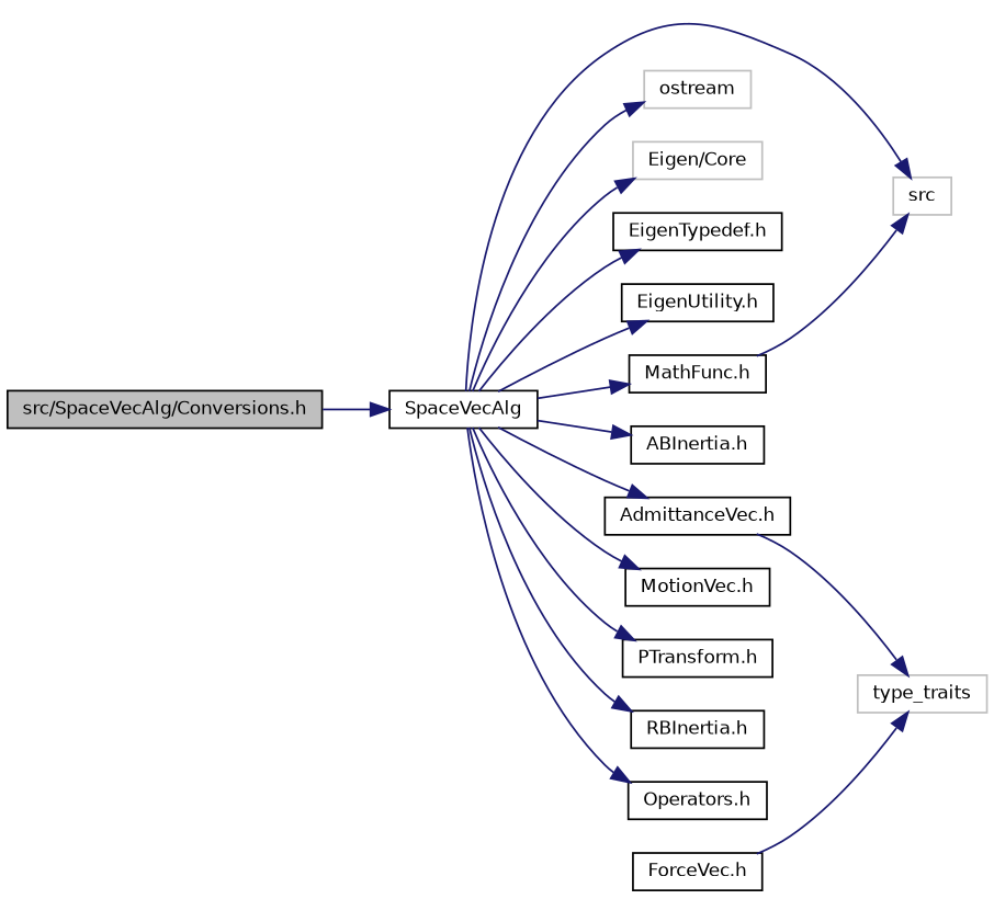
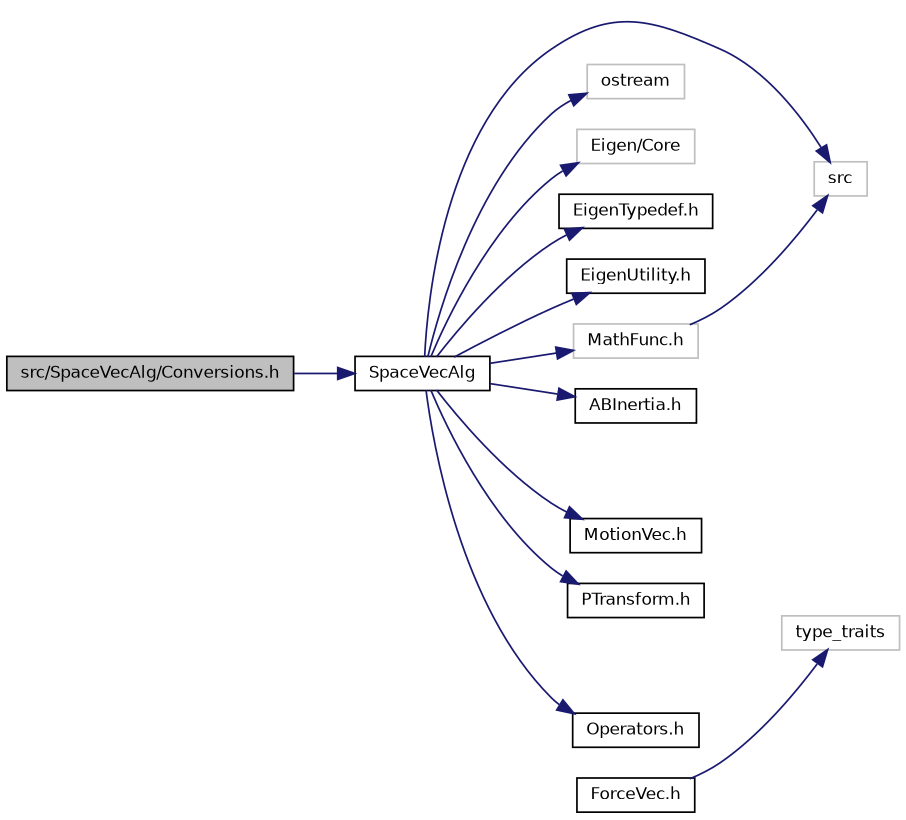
  digraph {
    rankdir=LR
    node [color=black fillcolor=white fontname=Helvetica fontsize=10 shape=record style=filled]
    edge [color=midnightblue fontname=Helvetica fontsize=10 labelfontname=Helvetica labelfontsize=10 style=solid]
    n1 [fillcolor=grey75 fontcolor=black height=0.2 label="src/SpaceVecAlg/Conversions.h" width=0.4]
    n2 [height=0.2 label=SpaceVecAlg width=0.4]
    n3 [color=grey75 height=0.2 label=src width=0.4]
    n4 [color=grey75 height=0.2 label=ostream width=0.4]
    n5 [color=grey75 height=0.2 label="Eigen/Core" width=0.4]
    n6 [height=0.2 label="EigenTypedef.h" width=0.4]
    n7 [height=0.2 label="EigenUtility.h" width=0.4]
-   n8 [height=0.2 label="MathFunc.h" width=0.4]
+   n8 [color=grey75 height=0.2 label="MathFunc.h" width=0.4]
    n9 [height=0.2 label="ABInertia.h" width=0.4]
-   n10 [height=0.2 label="AdmittanceVec.h" width=0.4]
    n11 [height=0.2 label="MotionVec.h" width=0.4]
    n12 [height=0.2 label="PTransform.h" width=0.4]
-   n13 [height=0.2 label="RBInertia.h" width=0.4]
    n14 [height=0.2 label="Operators.h" width=0.4]
    n15 [color=grey75 height=0.2 label=type_traits width=0.4]
    n16 [height=0.2 label="ForceVec.h" width=0.4]
    n1 -> n2
    n2 -> n3
    n2 -> n4
    n2 -> n5
    n2 -> n6
    n2 -> n7
    n2 -> n8
    n2 -> n9
-   n2 -> n10
    n2 -> n11
    n2 -> n12
-   n2 -> n13
    n2 -> n14
    n8 -> n3
-   n10 -> n15
    n16 -> n15
  }
